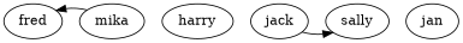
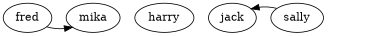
  digraph {
    fred
    harry
    jack
    sally
    mika
-   jan
    subgraph sub_1 {
      rank=same
      fred
      harry
      jack
      sally
      mika
-     jan
    }
-   mika -> fred
-   jack -> sally
+   fred -> mika
+   sally -> jack
  }
